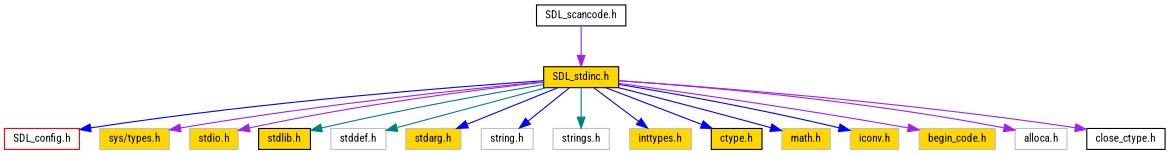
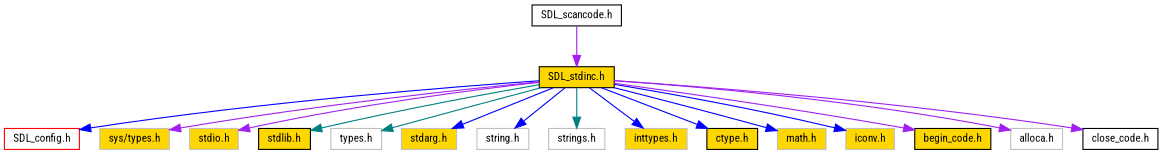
  digraph {
    fontname="Roboto Condensed"
    node [color=grey75 fillcolor=gold fontname="Roboto Condensed" fontsize=10 shape=record style=filled]
    edge [color=blue fontname="Roboto Condensed" fontsize=10 labelfontname=FreeSans labelfontsize=10 style=solid]
    n1 [color=black fillcolor=white fontcolor=black height=0.2 label="SDL_scancode.h" width=0.4]
    n2 [color=black height=0.2 label="SDL_stdinc.h" width=0.4]
    n3 [color=red fillcolor=white height=0.2 label="SDL_config.h" width=0.4]
    n4 [height=0.2 label="sys/types.h" width=0.4]
    n5 [height=0.2 label="stdio.h" width=0.4]
    n6 [color=black height=0.2 label="stdlib.h" width=0.4]
-   n7 [fillcolor=white height=0.2 label="stddef.h" width=0.4]
+   n7 [fillcolor=white height=0.2 label="types.h" width=0.4]
    n8 [height=0.2 label="stdarg.h" width=0.4]
    n9 [fillcolor=white height=0.2 label="string.h" width=0.4]
    n10 [fillcolor=white height=0.2 label="strings.h" width=0.4]
    n11 [height=0.2 label="inttypes.h" width=0.4]
    n12 [color=black height=0.2 label="ctype.h" width=0.4]
    n13 [height=0.2 label="math.h" width=0.4]
    n14 [height=0.2 label="iconv.h" width=0.4]
-   n15 [height=0.2 label="begin_code.h" width=0.4]
+   n15 [color=black height=0.2 label="begin_code.h" width=0.4]
    n16 [fillcolor=white height=0.2 label="alloca.h" width=0.4]
-   n17 [color=black fillcolor=white height=0.2 label="close_ctype.h" width=0.4]
+   n17 [color=black fillcolor=white height=0.2 label="close_code.h" width=0.4]
    n1 -> n2 [color=purple]
    n2 -> n3
    n2 -> n4 [color=purple]
    n2 -> n5 [color=purple]
    n2 -> n6 [color=teal]
    n2 -> n7 [color=teal]
    n2 -> n8
    n2 -> n9
    n2 -> n10 [color=teal]
    n2 -> n11
    n2 -> n12
    n2 -> n13
    n2 -> n14
    n2 -> n15 [color=purple]
    n2 -> n16 [color=purple]
    n2 -> n17 [color=purple]
  }
